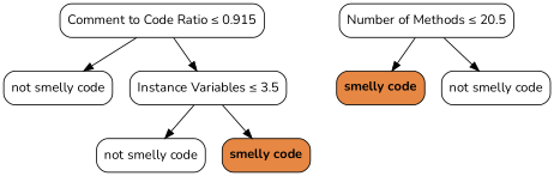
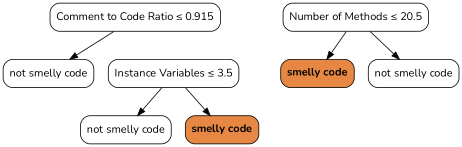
  digraph {
    fontname=Nunito
    node [color=black fillcolor="#FFFFFF" fontname=Nunito shape=box style="filled, rounded"]
    edge [fontname=Nunito]
    n1 [label=<Comment to Code Ratio &le; 0.915>]
    n2 [label=<not smelly code>]
    n3 [label=<Instance Variables &le; 3.5>]
    n4 [label=<Number of Methods &le; 20.5>]
    n5 [fillcolor="#e68743" label=<<b>smelly code</b>>]
    n6 [label=<not smelly code>]
    n7 [label=<not smelly code>]
    n8 [fillcolor="#e68743" label=<<b>smelly code</b>>]
    n1 -> n2
-   n1 -> n3
    n3 -> n7
    n3 -> n8
    n4 -> n5
    n4 -> n6
  }
